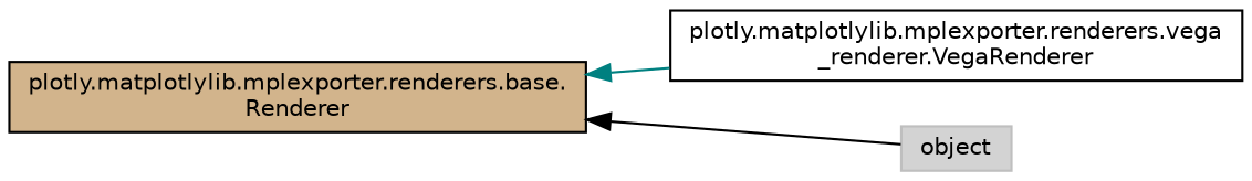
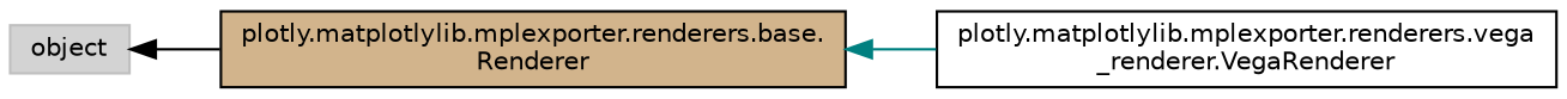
  digraph {
    rankdir=LR
    node [color=black fontname=Helvetica fontsize=10 shape=record style=filled]
    edge [dir=back fontname=Helvetica fontsize=10 labelfontname=Helvetica labelfontsize=10 style=solid]
    n1 [fillcolor=white fontcolor=black height=0.2 label="plotly.matplotlylib.mplexporter.renderers.vega\l_renderer.VegaRenderer" width=0.4]
    n2 [fillcolor=tan height=0.2 label="plotly.matplotlylib.mplexporter.renderers.base.\lRenderer" width=0.4]
    n3 [color=grey75 fillcolor=lightgrey height=0.2 label=object width=0.4]
    n2 -> n1 [color=teal]
-   n2 -> n3 [color=black]
+   n3 -> n2 [color=black]
  }
